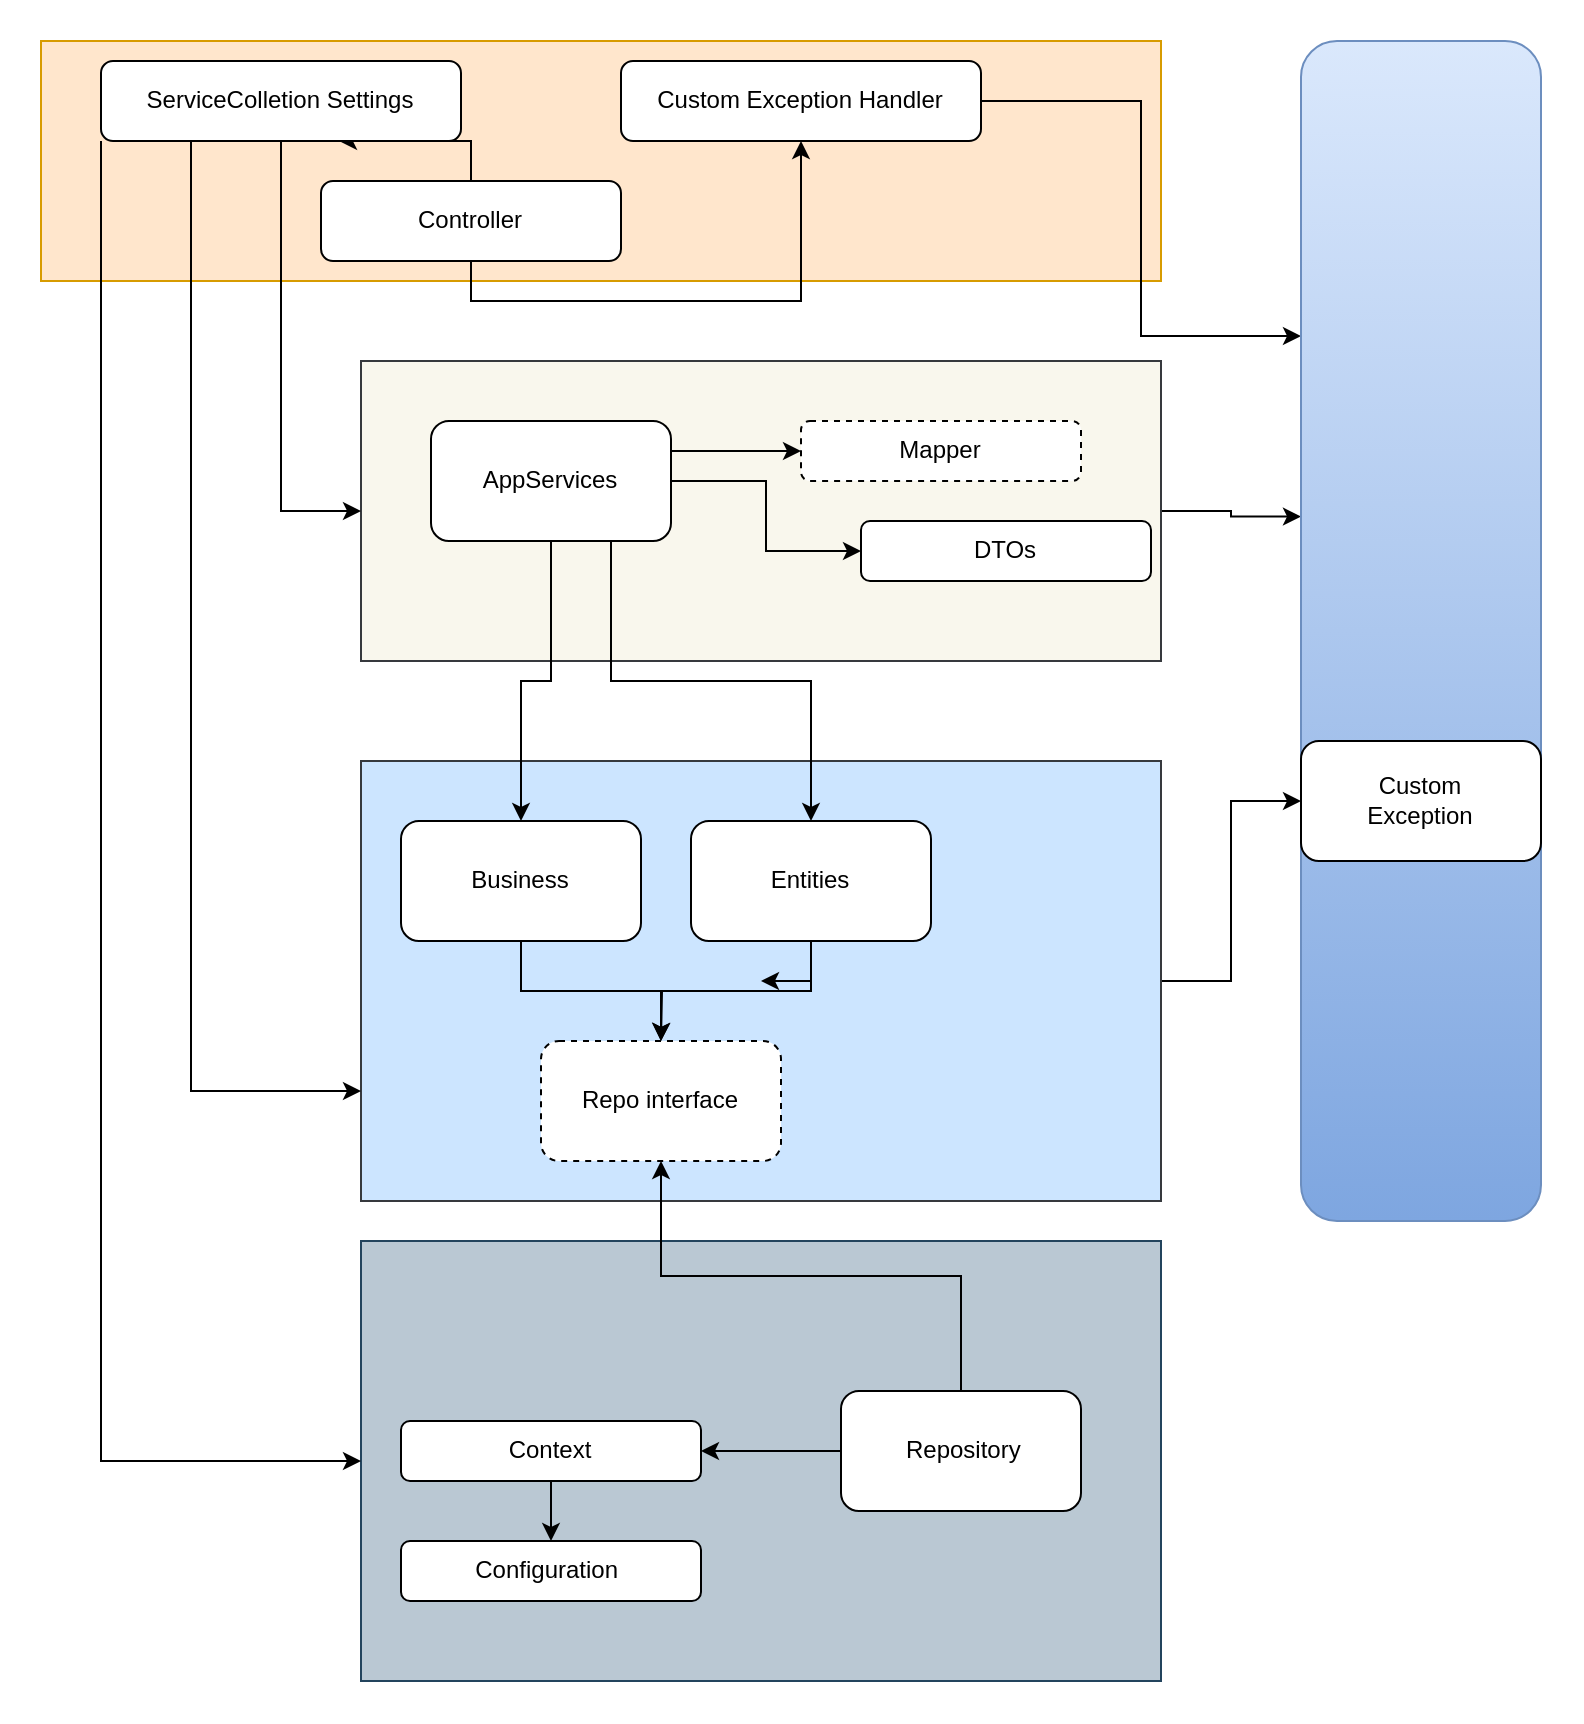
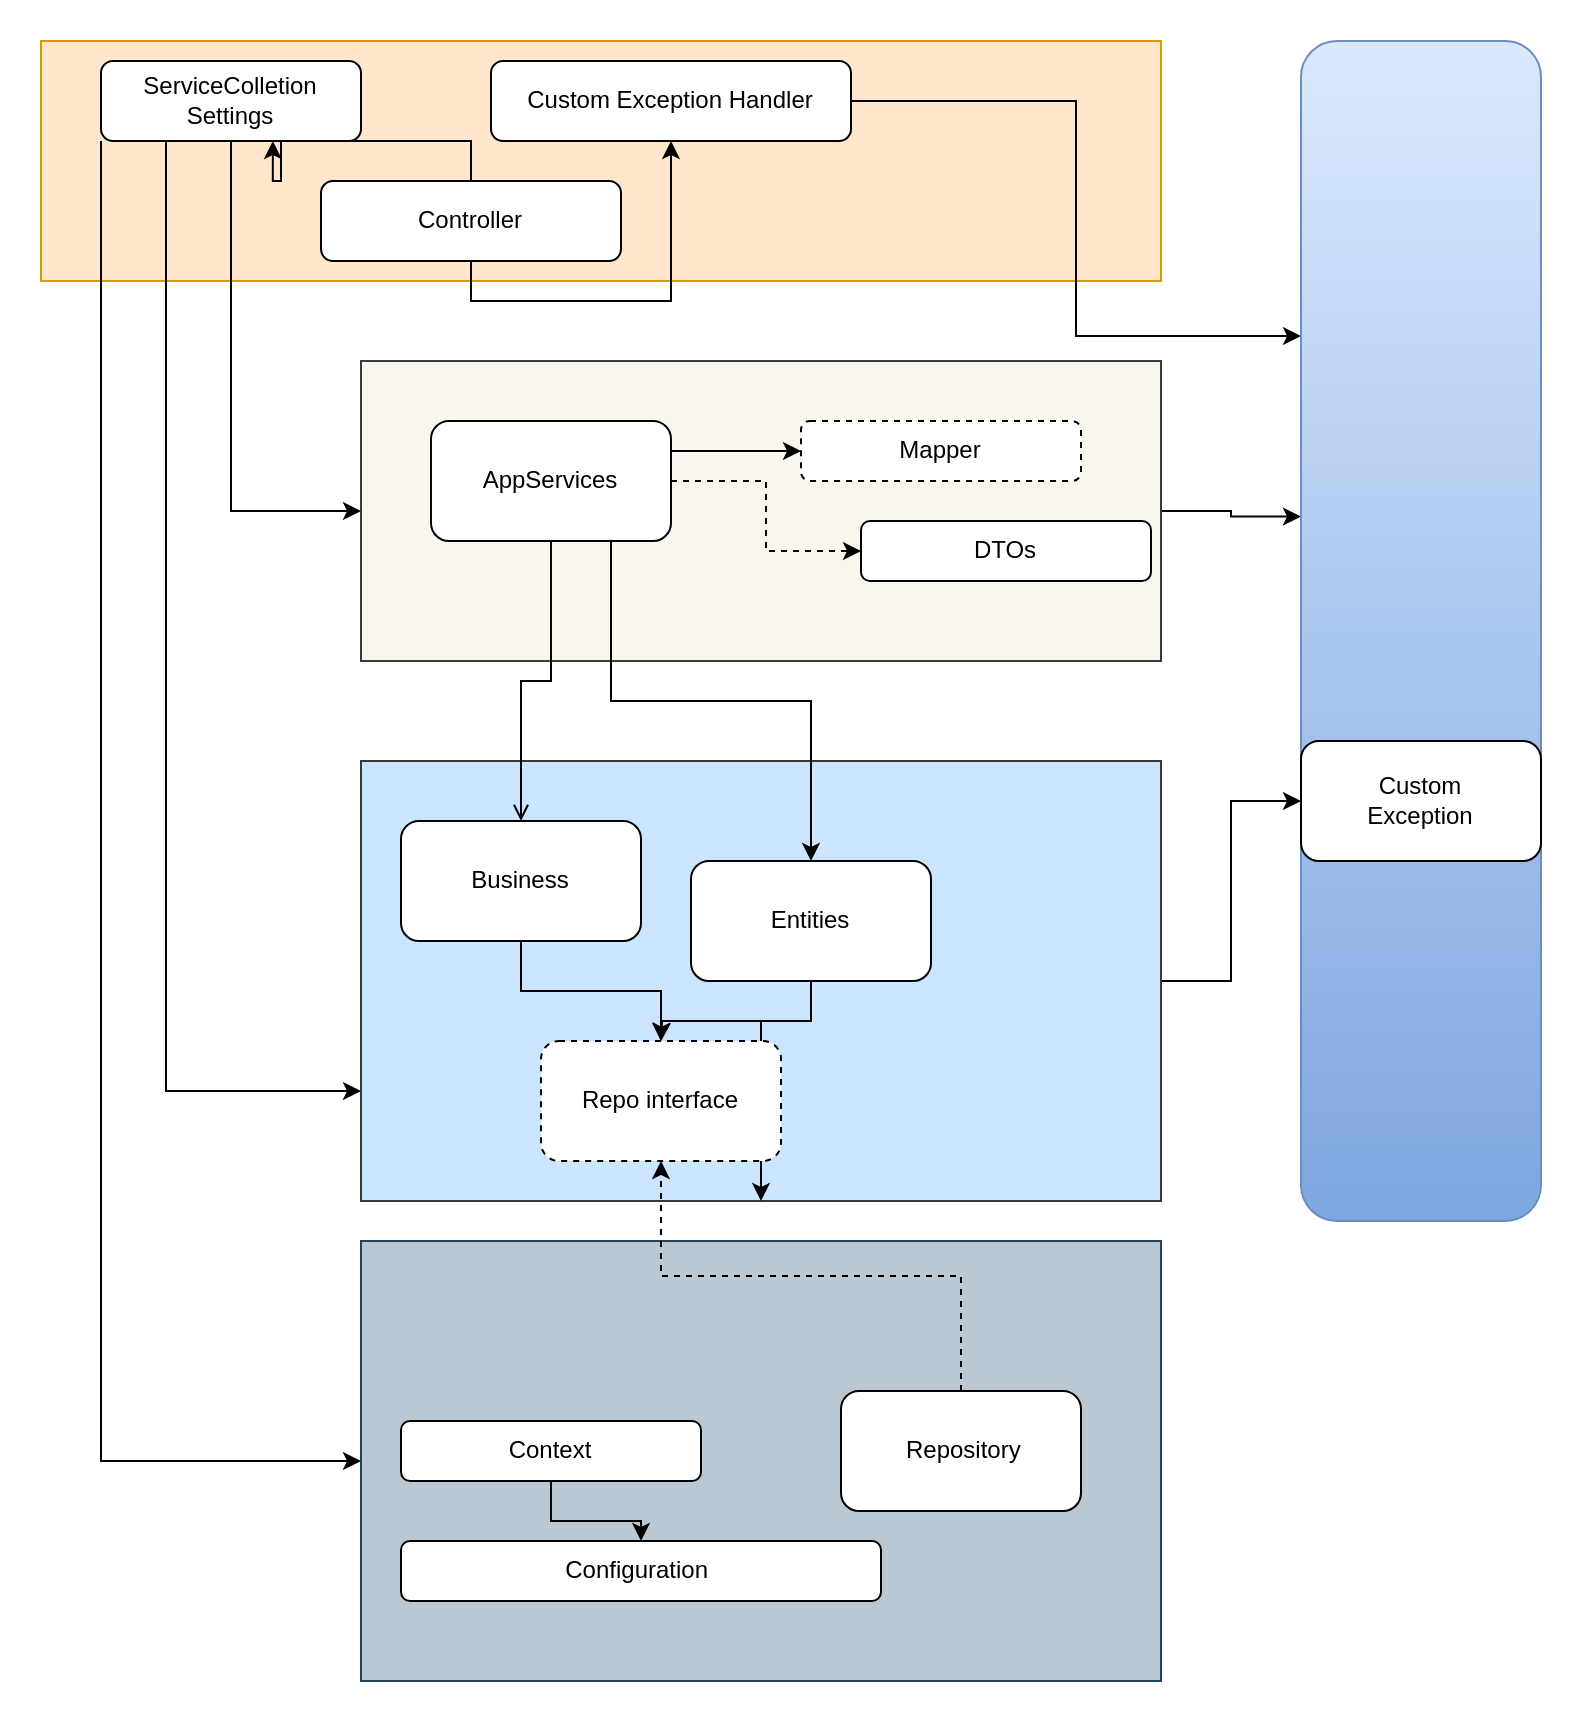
  <mxCell id="0" />
  <mxCell id="1" parent="0" />
  <mxCell id="2" style="edgeStyle=orthogonalEdgeStyle;rounded=0;orthogonalLoop=1;jettySize=auto;html=1;exitX=1;exitY=0.5;exitDx=0;exitDy=0;entryX=0;entryY=0.403;entryDx=0;entryDy=0;entryPerimeter=0;" edge="1" parent="1" source="3" target="30"><mxGeometry relative="1" as="geometry" /></mxCell>
  <mxCell id="3" value="" style="rounded=0;whiteSpace=wrap;html=1;fillColor=#f9f7ed;strokeColor=#36393d;" vertex="1" parent="1"><mxGeometry x="180" y="180" width="400" height="150" as="geometry" /></mxCell>
  <mxCell id="4" style="edgeStyle=orthogonalEdgeStyle;rounded=0;orthogonalLoop=1;jettySize=auto;html=1;exitX=1;exitY=0.5;exitDx=0;exitDy=0;entryX=0;entryY=0.5;entryDx=0;entryDy=0;" edge="1" parent="1" source="5" target="33"><mxGeometry relative="1" as="geometry" /></mxCell>
  <mxCell id="5" value="" style="rounded=0;whiteSpace=wrap;html=1;fillColor=#cce5ff;strokeColor=#36393d;" vertex="1" parent="1"><mxGeometry x="180" y="380" width="400" height="220" as="geometry" /></mxCell>
  <mxCell id="6" value="" style="rounded=0;whiteSpace=wrap;html=1;fillColor=#ffe6cc;strokeColor=#d79b00;" vertex="1" parent="1"><mxGeometry x="20" y="20" width="560" height="120" as="geometry" /></mxCell>
  <mxCell id="7" style="edgeStyle=orthogonalEdgeStyle;rounded=0;orthogonalLoop=1;jettySize=auto;html=1;exitX=0.5;exitY=1;exitDx=0;exitDy=0;" edge="1" parent="1" source="9" target="11"><mxGeometry relative="1" as="geometry" /></mxCell>
  <mxCell id="8" style="edgeStyle=orthogonalEdgeStyle;rounded=0;orthogonalLoop=1;jettySize=auto;html=1;exitX=0.5;exitY=0;exitDx=0;exitDy=0;entryX=0.661;entryY=1;entryDx=0;entryDy=0;entryPerimeter=0;" edge="1" parent="1" source="9" target="37"><mxGeometry relative="1" as="geometry" /></mxCell>
  <mxCell id="9" value="Controller" style="rounded=1;whiteSpace=wrap;html=1;" vertex="1" parent="1"><mxGeometry x="160" y="90" width="150" height="40" as="geometry" /></mxCell>
  <mxCell id="10" style="edgeStyle=orthogonalEdgeStyle;rounded=0;orthogonalLoop=1;jettySize=auto;html=1;exitX=1;exitY=0.5;exitDx=0;exitDy=0;entryX=0;entryY=0.25;entryDx=0;entryDy=0;" edge="1" parent="1" source="11" target="30"><mxGeometry relative="1" as="geometry" /></mxCell>
- <mxCell id="11" value="Custom Exception Handler" style="rounded=1;whiteSpace=wrap;html=1;" vertex="1" parent="1"><mxGeometry x="310" y="30" width="180" height="40" as="geometry" /></mxCell>
- <mxCell id="12" style="edgeStyle=orthogonalEdgeStyle;rounded=0;orthogonalLoop=1;jettySize=auto;html=1;exitX=0.5;exitY=1;exitDx=0;exitDy=0;" edge="1" parent="1" source="16" target="22"><mxGeometry relative="1" as="geometry" /></mxCell>
+ <mxCell id="11" value="Custom Exception Handler" style="rounded=1;whiteSpace=wrap;html=1;" vertex="1" parent="1"><mxGeometry x="245" y="30" width="180" height="40" as="geometry" /></mxCell>
+ <mxCell id="12" style="edgeStyle=orthogonalEdgeStyle;rounded=0;orthogonalLoop=1;jettySize=auto;html=1;exitX=0.5;exitY=1;exitDx=0;exitDy=0;endArrow=open;" edge="1" parent="1" source="16" target="22"><mxGeometry relative="1" as="geometry" /></mxCell>
  <mxCell id="13" style="edgeStyle=orthogonalEdgeStyle;rounded=0;orthogonalLoop=1;jettySize=auto;html=1;exitX=1;exitY=0.25;exitDx=0;exitDy=0;" edge="1" parent="1" source="16" target="17"><mxGeometry relative="1" as="geometry" /></mxCell>
- <mxCell id="14" style="edgeStyle=orthogonalEdgeStyle;rounded=0;orthogonalLoop=1;jettySize=auto;html=1;exitX=1;exitY=0.5;exitDx=0;exitDy=0;entryX=0;entryY=0.5;entryDx=0;entryDy=0;" edge="1" parent="1" source="16" target="31"><mxGeometry relative="1" as="geometry" /></mxCell>
+ <mxCell id="14" style="edgeStyle=orthogonalEdgeStyle;rounded=0;orthogonalLoop=1;jettySize=auto;html=1;exitX=1;exitY=0.5;exitDx=0;exitDy=0;entryX=0;entryY=0.5;entryDx=0;entryDy=0;dashed=1;" edge="1" parent="1" source="16" target="31"><mxGeometry relative="1" as="geometry" /></mxCell>
  <mxCell id="15" style="edgeStyle=orthogonalEdgeStyle;rounded=0;orthogonalLoop=1;jettySize=auto;html=1;exitX=0.75;exitY=1;exitDx=0;exitDy=0;" edge="1" parent="1" source="16" target="20"><mxGeometry relative="1" as="geometry" /></mxCell>
  <mxCell id="16" value="AppServices" style="rounded=1;whiteSpace=wrap;html=1;" vertex="1" parent="1"><mxGeometry x="215" y="210" width="120" height="60" as="geometry" /></mxCell>
  <mxCell id="17" value="Mapper" style="rounded=1;whiteSpace=wrap;html=1;dashed=1;" vertex="1" parent="1"><mxGeometry x="400" y="210" width="140" height="30" as="geometry" /></mxCell>
  <mxCell id="18" style="edgeStyle=orthogonalEdgeStyle;rounded=0;orthogonalLoop=1;jettySize=auto;html=1;exitX=0.5;exitY=1;exitDx=0;exitDy=0;" edge="1" parent="1" source="20" target="5"><mxGeometry relative="1" as="geometry" /></mxCell>
  <mxCell id="19" style="edgeStyle=orthogonalEdgeStyle;rounded=0;orthogonalLoop=1;jettySize=auto;html=1;exitX=0.5;exitY=1;exitDx=0;exitDy=0;" edge="1" parent="1" source="20"><mxGeometry relative="1" as="geometry"><mxPoint x="330" y="520" as="targetPoint" /></mxGeometry></mxCell>
- <mxCell id="20" value="Entities" style="rounded=1;whiteSpace=wrap;html=1;" vertex="1" parent="1"><mxGeometry x="345" y="410" width="120" height="60" as="geometry" /></mxCell>
+ <mxCell id="20" value="Entities" style="rounded=1;whiteSpace=wrap;html=1;" vertex="1" parent="1"><mxGeometry x="345" y="430" width="120" height="60" as="geometry" /></mxCell>
  <mxCell id="21" style="edgeStyle=orthogonalEdgeStyle;rounded=0;orthogonalLoop=1;jettySize=auto;html=1;exitX=0.5;exitY=1;exitDx=0;exitDy=0;entryX=0.5;entryY=0;entryDx=0;entryDy=0;" edge="1" parent="1" source="22" target="23"><mxGeometry relative="1" as="geometry" /></mxCell>
  <mxCell id="22" value="Business" style="rounded=1;whiteSpace=wrap;html=1;" vertex="1" parent="1"><mxGeometry x="200" y="410" width="120" height="60" as="geometry" /></mxCell>
  <mxCell id="23" value="Repo interface" style="rounded=1;whiteSpace=wrap;html=1;dashed=1;" vertex="1" parent="1"><mxGeometry x="270" y="520" width="120" height="60" as="geometry" /></mxCell>
  <mxCell id="24" value="" style="rounded=0;whiteSpace=wrap;html=1;fillColor=#bac8d3;strokeColor=#23445d;" vertex="1" parent="1"><mxGeometry x="180" y="620" width="400" height="220" as="geometry" /></mxCell>
- <mxCell id="25" style="edgeStyle=orthogonalEdgeStyle;rounded=0;orthogonalLoop=1;jettySize=auto;html=1;exitX=0.5;exitY=0;exitDx=0;exitDy=0;entryX=0.5;entryY=1;entryDx=0;entryDy=0;" edge="1" parent="1" source="27" target="23"><mxGeometry relative="1" as="geometry" /></mxCell>
- <mxCell id="26" style="edgeStyle=orthogonalEdgeStyle;rounded=0;orthogonalLoop=1;jettySize=auto;html=1;exitX=0;exitY=0.5;exitDx=0;exitDy=0;" edge="1" parent="1" source="27" target="29"><mxGeometry relative="1" as="geometry" /></mxCell>
+ <mxCell id="25" style="edgeStyle=orthogonalEdgeStyle;rounded=0;orthogonalLoop=1;jettySize=auto;html=1;exitX=0.5;exitY=0;exitDx=0;exitDy=0;entryX=0.5;entryY=1;entryDx=0;entryDy=0;dashed=1;" edge="1" parent="1" source="27" target="23"><mxGeometry relative="1" as="geometry" /></mxCell>
  <mxCell id="27" value="&amp;nbsp;Repository" style="rounded=1;whiteSpace=wrap;html=1;" vertex="1" parent="1"><mxGeometry x="420" y="695" width="120" height="60" as="geometry" /></mxCell>
  <mxCell id="28" style="edgeStyle=orthogonalEdgeStyle;rounded=0;orthogonalLoop=1;jettySize=auto;html=1;exitX=0.5;exitY=1;exitDx=0;exitDy=0;" edge="1" parent="1" source="29" target="32"><mxGeometry relative="1" as="geometry" /></mxCell>
  <mxCell id="29" value="Context" style="rounded=1;whiteSpace=wrap;html=1;" vertex="1" parent="1"><mxGeometry x="200" y="710" width="150" height="30" as="geometry" /></mxCell>
  <mxCell id="30" value="" style="rounded=1;whiteSpace=wrap;html=1;fillColor=#dae8fc;gradientColor=#7ea6e0;strokeColor=#6c8ebf;" vertex="1" parent="1"><mxGeometry x="650" y="20" width="120" height="590" as="geometry" /></mxCell>
  <mxCell id="31" value="DTOs" style="rounded=1;whiteSpace=wrap;html=1;" vertex="1" parent="1"><mxGeometry x="430" y="260" width="145" height="30" as="geometry" /></mxCell>
- <mxCell id="32" value="Configuration&amp;nbsp;" style="rounded=1;whiteSpace=wrap;html=1;" vertex="1" parent="1"><mxGeometry x="200" y="770" width="150" height="30" as="geometry" /></mxCell>
+ <mxCell id="32" value="Configuration&amp;nbsp;" style="rounded=1;whiteSpace=wrap;html=1;" vertex="1" parent="1"><mxGeometry x="200" y="770" width="240" height="30" as="geometry" /></mxCell>
  <mxCell id="33" value="Custom &lt;br&gt;Exception" style="rounded=1;whiteSpace=wrap;html=1;" vertex="1" parent="1"><mxGeometry x="650" y="370" width="120" height="60" as="geometry" /></mxCell>
  <mxCell id="34" style="edgeStyle=orthogonalEdgeStyle;rounded=0;orthogonalLoop=1;jettySize=auto;html=1;exitX=0.5;exitY=1;exitDx=0;exitDy=0;entryX=0;entryY=0.5;entryDx=0;entryDy=0;" edge="1" parent="1" source="37" target="3"><mxGeometry relative="1" as="geometry" /></mxCell>
  <mxCell id="35" style="edgeStyle=orthogonalEdgeStyle;rounded=0;orthogonalLoop=1;jettySize=auto;html=1;exitX=0.25;exitY=1;exitDx=0;exitDy=0;entryX=0;entryY=0.75;entryDx=0;entryDy=0;" edge="1" parent="1" source="37" target="5"><mxGeometry relative="1" as="geometry" /></mxCell>
  <mxCell id="36" style="edgeStyle=orthogonalEdgeStyle;rounded=0;orthogonalLoop=1;jettySize=auto;html=1;exitX=0;exitY=1;exitDx=0;exitDy=0;entryX=0;entryY=0.5;entryDx=0;entryDy=0;" edge="1" parent="1" source="37" target="24"><mxGeometry relative="1" as="geometry" /></mxCell>
- <mxCell id="37" value="ServiceColletion Settings" style="rounded=1;whiteSpace=wrap;html=1;" vertex="1" parent="1"><mxGeometry x="50" y="30" width="180" height="40" as="geometry" /></mxCell>
+ <mxCell id="37" value="ServiceColletion Settings" style="rounded=1;whiteSpace=wrap;html=1;" vertex="1" parent="1"><mxGeometry x="50" y="30" width="130" height="40" as="geometry" /></mxCell>
